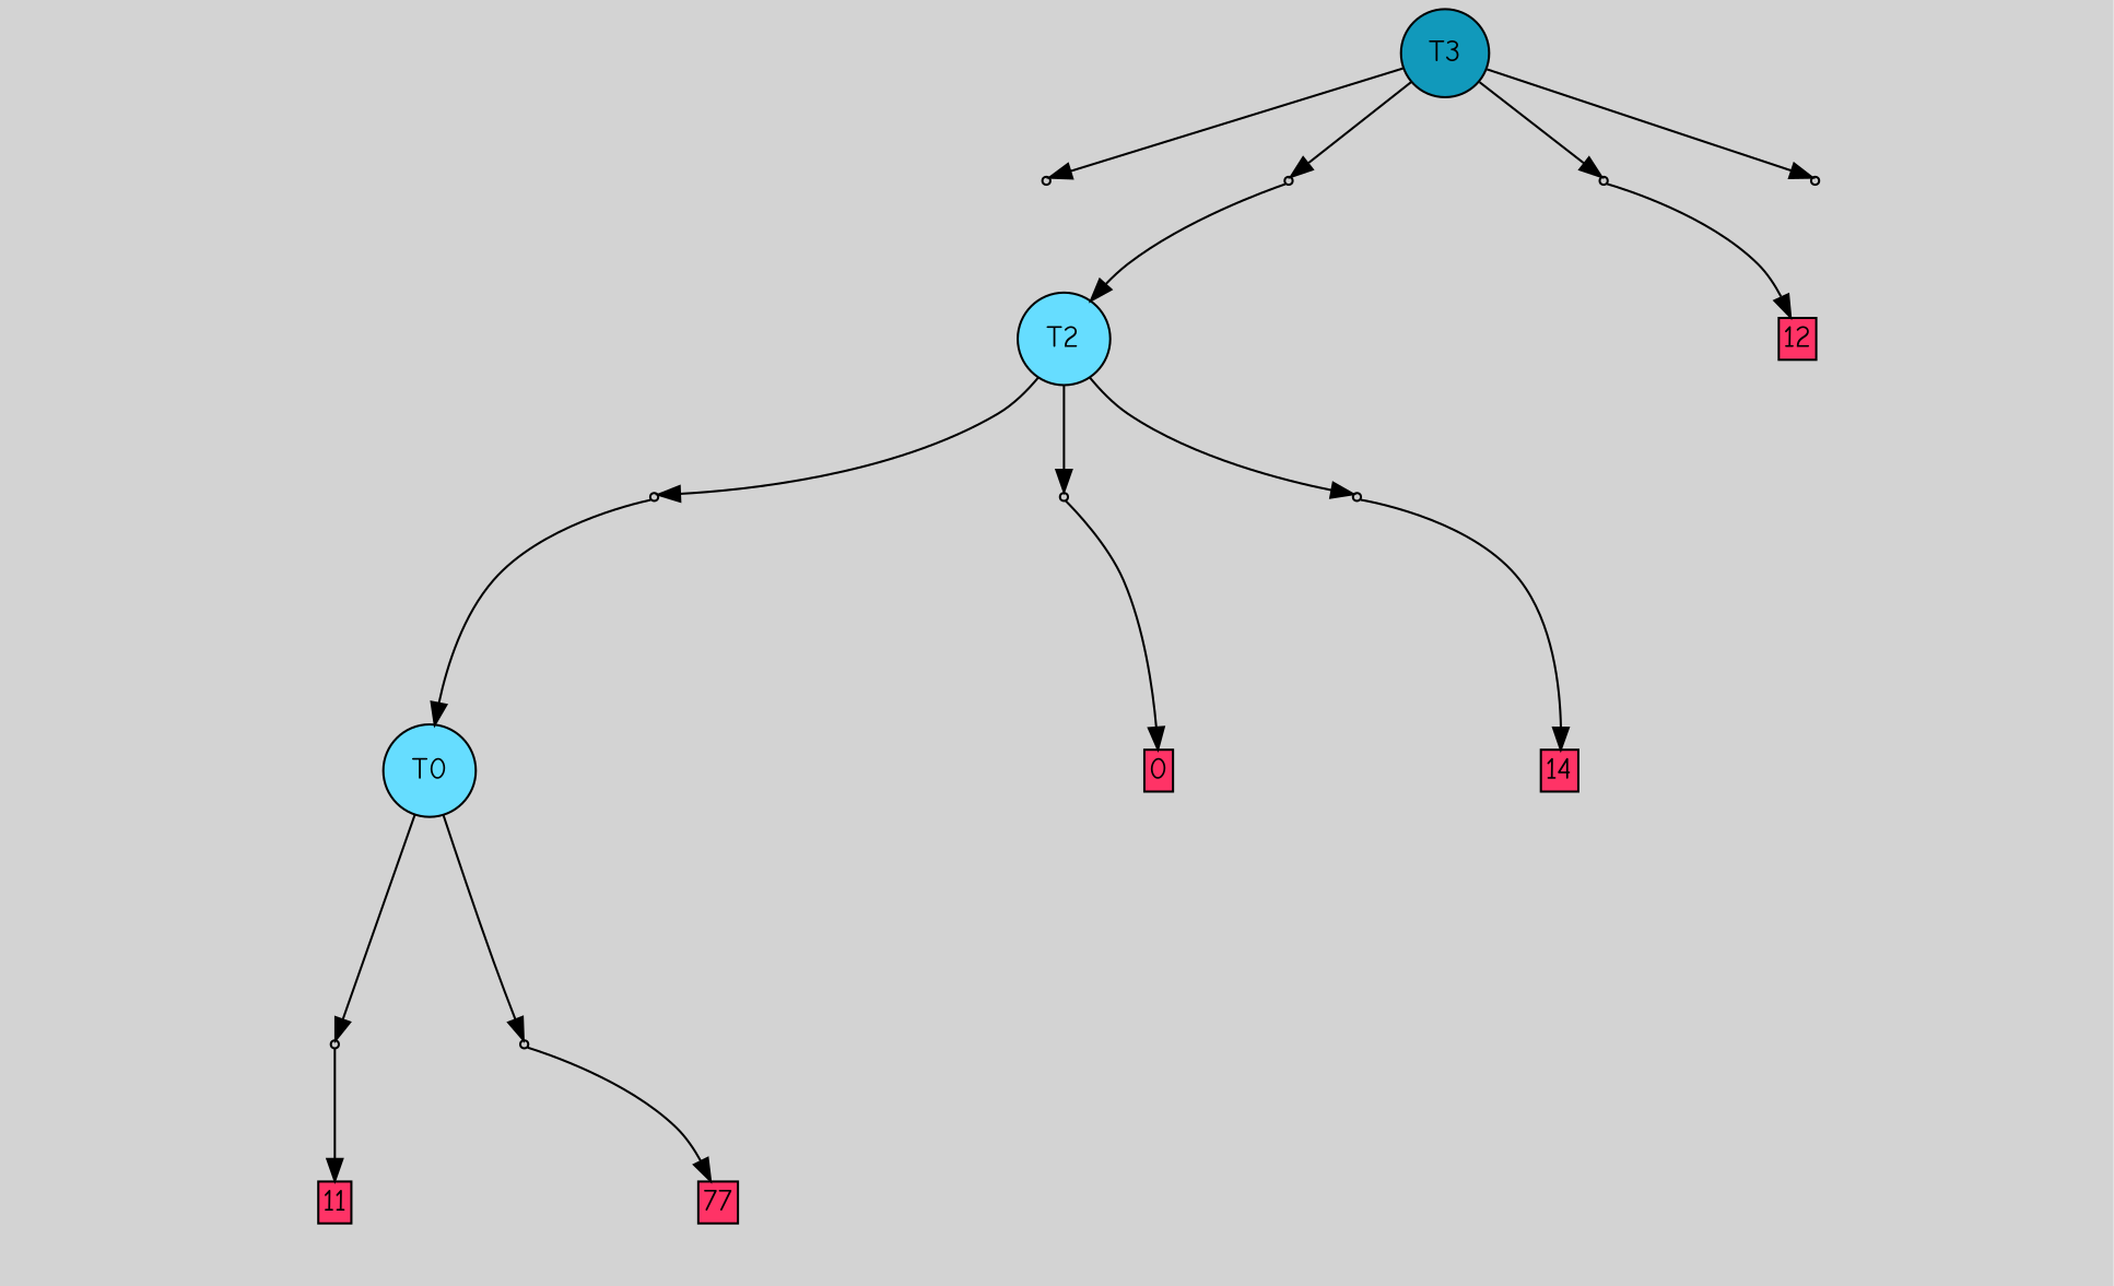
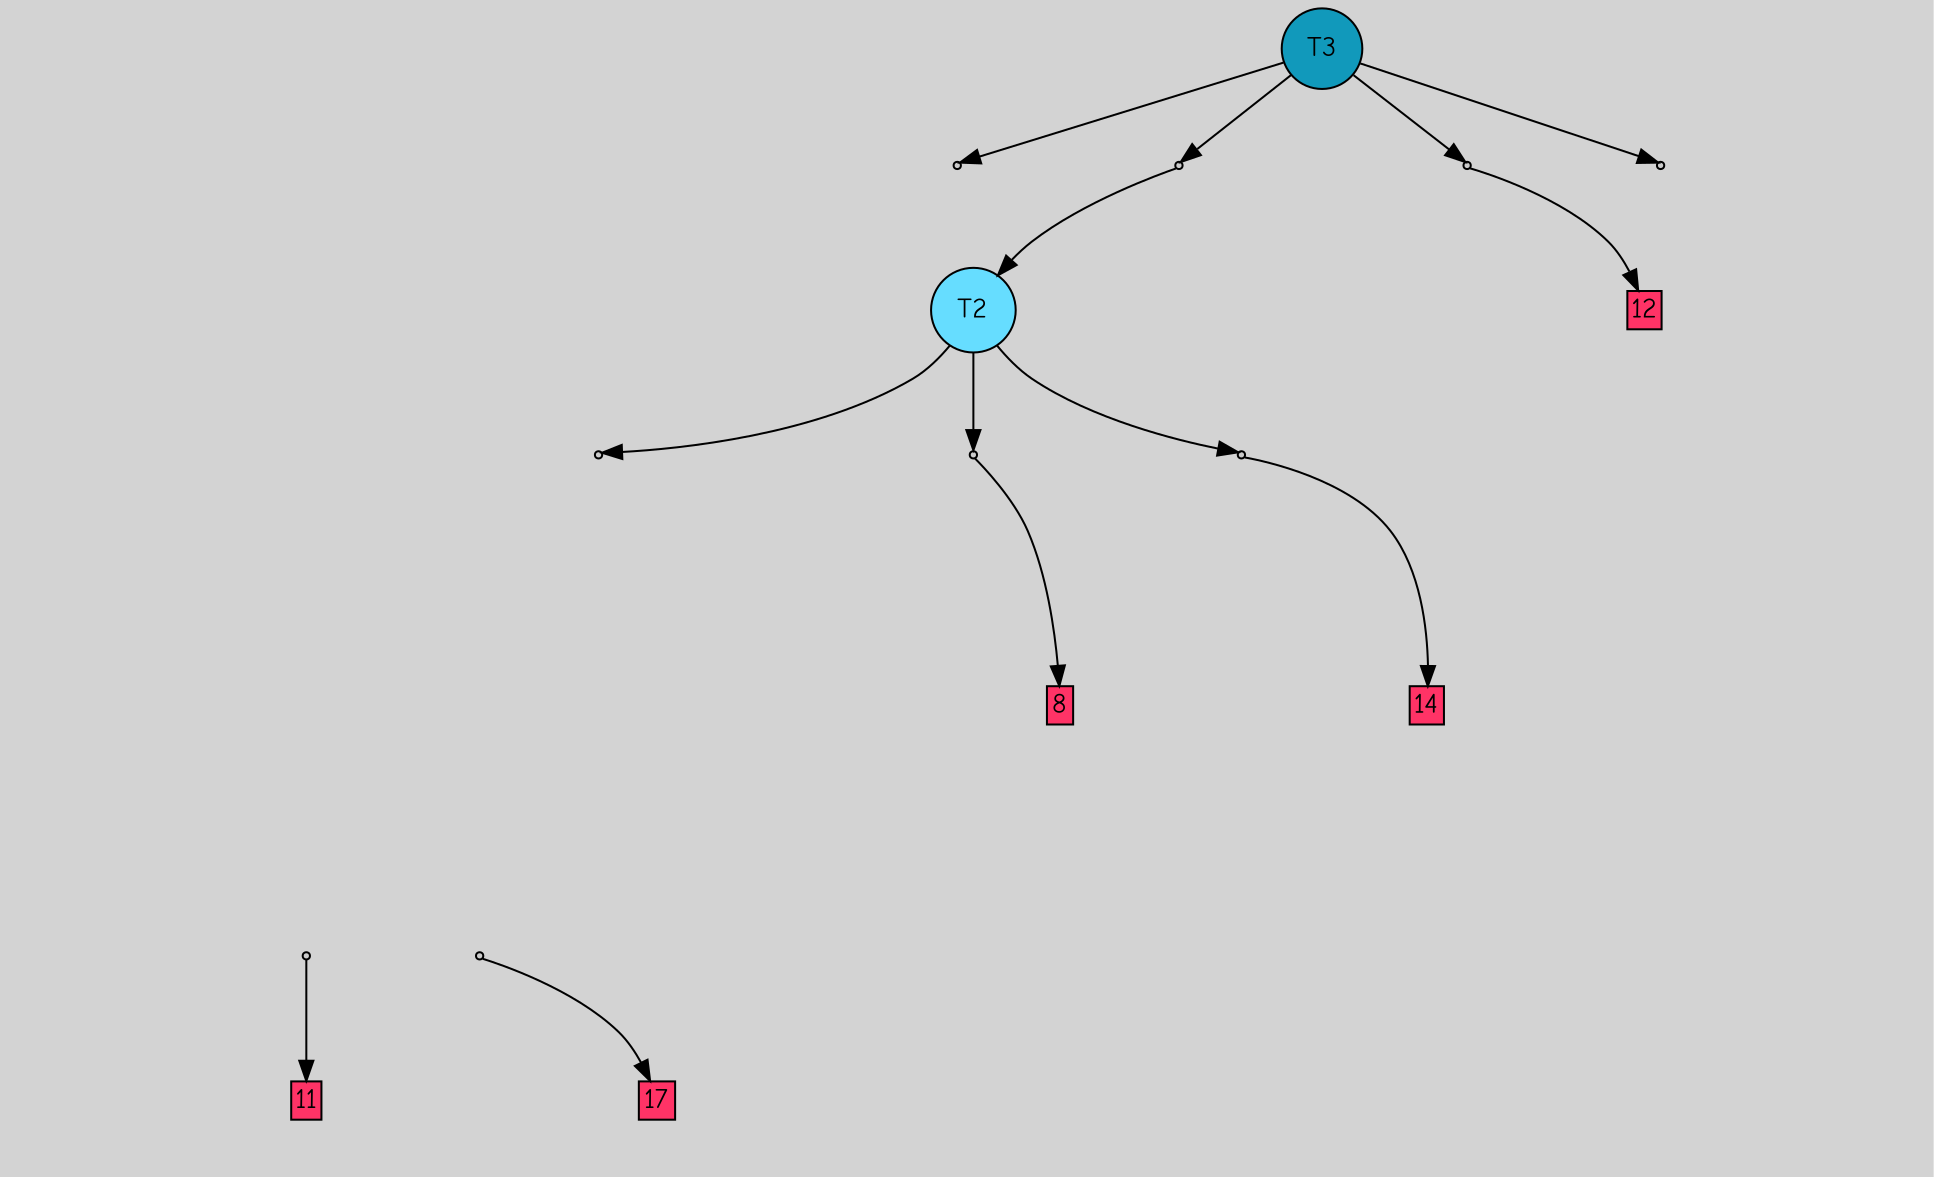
  digraph {
    bgcolor=lightgray
    fontname="Comic Neue"
    node [fontname="Comic Neue" shape=box style=filled]
    edge [fontname="Comic Neue"]
    T3 [fillcolor="#1199bb" shape=circle]
    P5 [fillcolor="#cccccc" shape=point]
    P6 [fillcolor="#cccccc" shape=point]
    P7 [fillcolor="#cccccc" shape=point]
    P8 [fillcolor="#cccccc" shape=point]
-   T0 [fillcolor="#66ddff" shape=circle]
    P0 [fillcolor="#cccccc" shape=point]
    P1 [fillcolor="#cccccc" shape=point]
    n9 [label="3|5&1|1251#1|1278&#92;n1|0&1|633#0|693&#92;n" style=invis]
    n10 [fillcolor="#ff3366" height=0 label=11 margin=0.03 width=0]
    n11 [label="7|7&1|754#1|831&#92;n5|1&0|1047#1|888&#92;n1|5&1|1163#0|713&#92;n1|0&1|813#0|1301&#92;n" style=invis]
-   n12 [fillcolor="#ff3366" height=0 label=77 margin=0.03 width=0]
+   n12 [fillcolor="#ff3366" height=0 label=17 margin=0.03 width=0]
    P2 [fillcolor="#cccccc" shape=point]
    n14 [label="5|1&1|150#1|65&#92;n0|2&1|329#0|57&#92;n1|5&0|746#0|1120&#92;n1|0&0|1245#1|1084&#92;n" style=invis]
    T2 [fillcolor="#66ddff" shape=circle]
    P3 [fillcolor="#cccccc" shape=point]
    P4 [fillcolor="#cccccc" shape=point]
    n18 [label="3|5&1|1251#1|1278&#92;n1|0&1|633#0|693&#92;n" style=invis]
-   n19 [fillcolor="#ff3366" height=0 label=0 margin=0.03 width=0]
+   n19 [fillcolor="#ff3366" height=0 label=8 margin=0.03 width=0]
    n20 [label="2|2&1|768#1|701&#92;n4|0&1|373#1|345&#92;n7|1&0|818#0|662&#92;n2|2&0|1273#0|1040&#92;n5|5&0|1298#1|744&#92;n1|4&0|842#0|613&#92;n7|1&0|1076#1|311&#92;n0|5&1|701#0|9&#92;n1|0&1|713#1|911&#92;n7|0&0|992#1|1109&#92;n3|0&0|296#0|293&#92;n" style=invis]
    n21 [fillcolor="#ff3366" height=0 label=14 margin=0.03 width=0]
    n22 [label="2|0&1|965#1|750&#92;n" style=invis]
    n23 [label="5|1&1|150#1|65&#92;n0|2&1|329#0|57&#92;n1|5&0|746#0|1120&#92;n1|0&0|1245#1|1084&#92;n" style=invis]
    n24 [label="7|1&1|815#0|337&#92;n0|2&0|1097#1|373&#92;n2|0&0|586#1|372&#92;n" style=invis]
    n25 [fillcolor="#ff3366" height=0 label=12 margin=0.03 width=0]
    n26 [label="7|7&1|566#1|784&#92;n1|0&1|588#0|15&#92;n" style=invis]
    subgraph sub_1 {
      rank=same
      T3
    }
    T3 -> P5
    T3 -> P6
    T3 -> P7
    T3 -> P8
    P5 -> n22 [style=invis]
    P6 -> T2
    P6 -> n23 [style=invis]
    P7 -> n24 [style=invis]
    P7 -> n25
    P8 -> n26 [style=invis]
-   T0 -> P0
-   T0 -> P1
    P0 -> n9 [style=invis]
    P0 -> n10
    P1 -> n11 [style=invis]
    P1 -> n12
-   P2 -> T0
    P2 -> n14 [style=invis]
    T2 -> P2
    T2 -> P3
    T2 -> P4
    P3 -> n18 [style=invis]
    P3 -> n19
    P4 -> n20 [style=invis]
    P4 -> n21
  }
